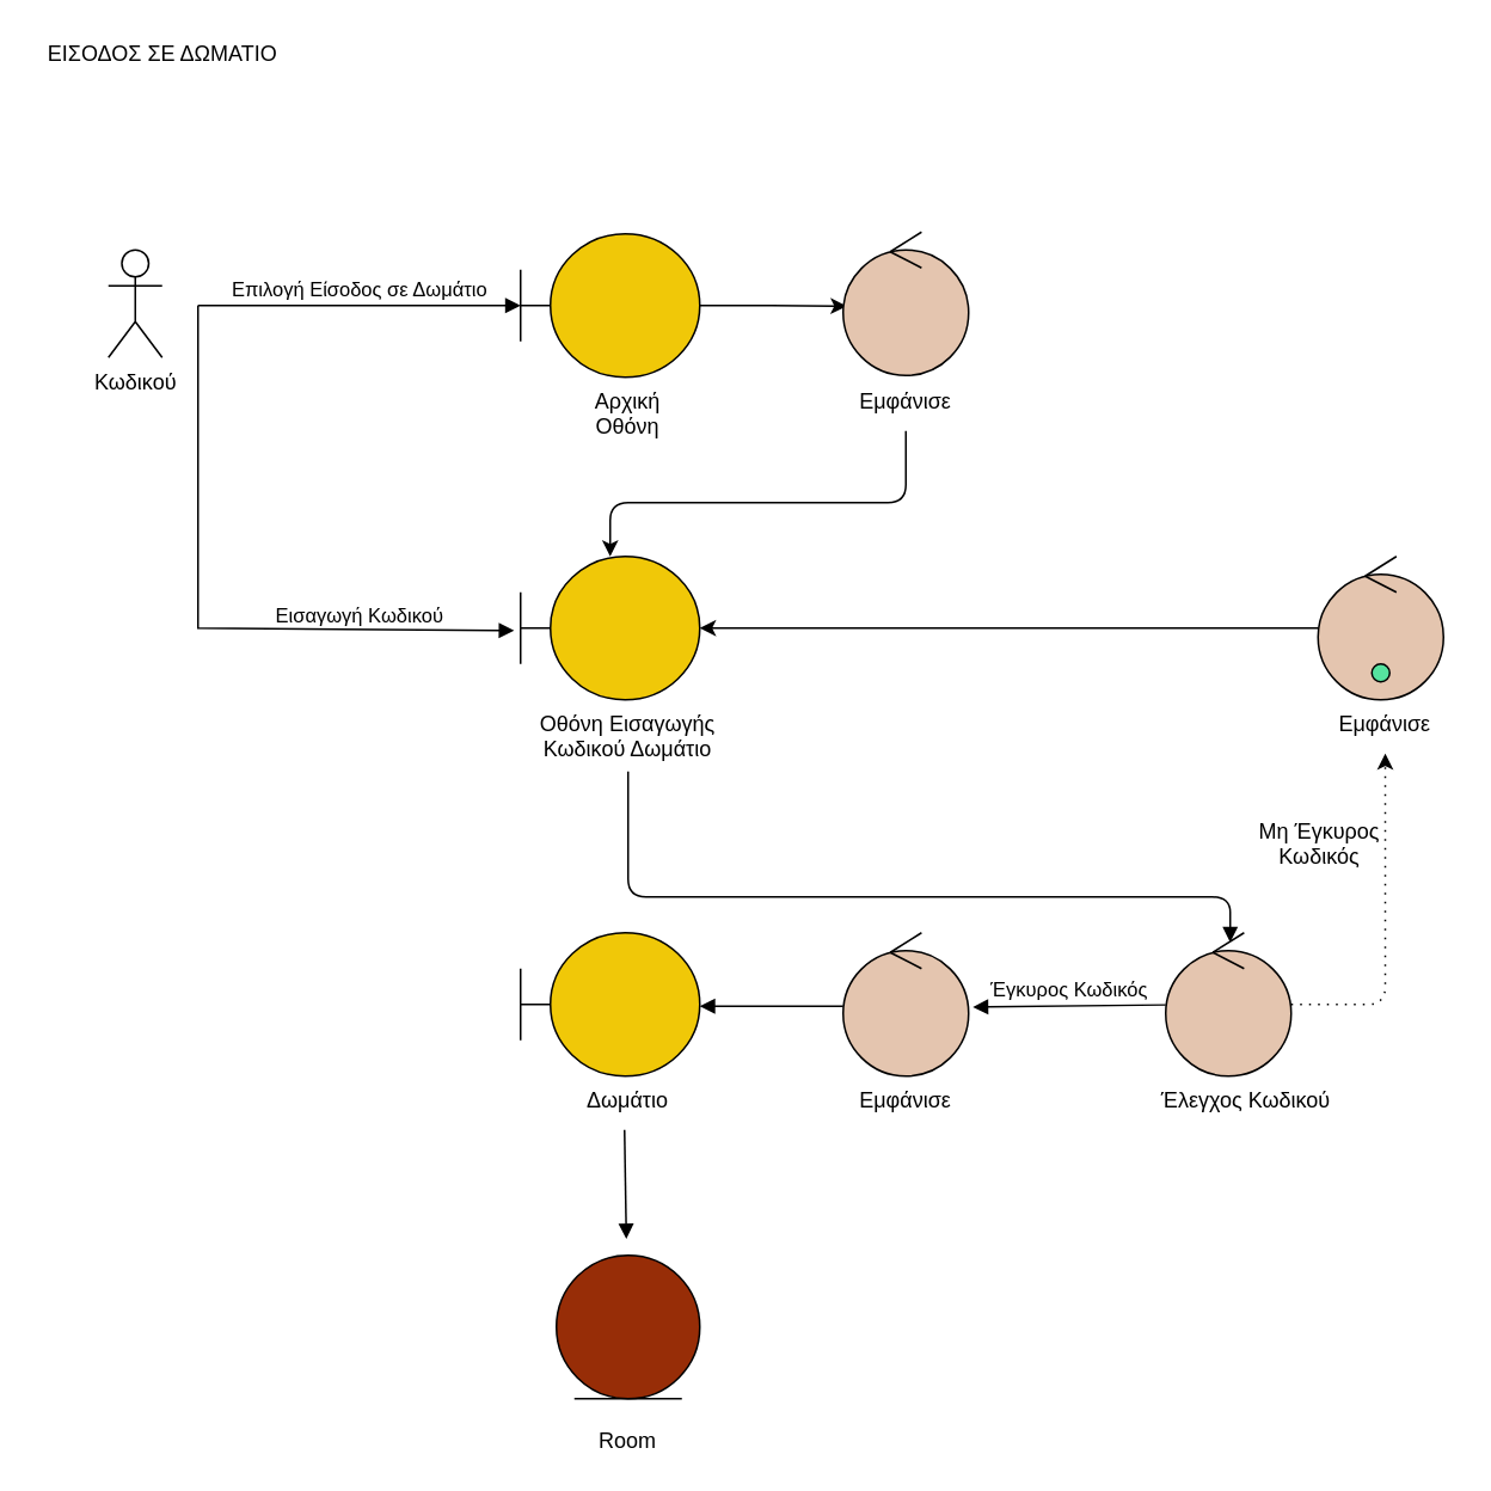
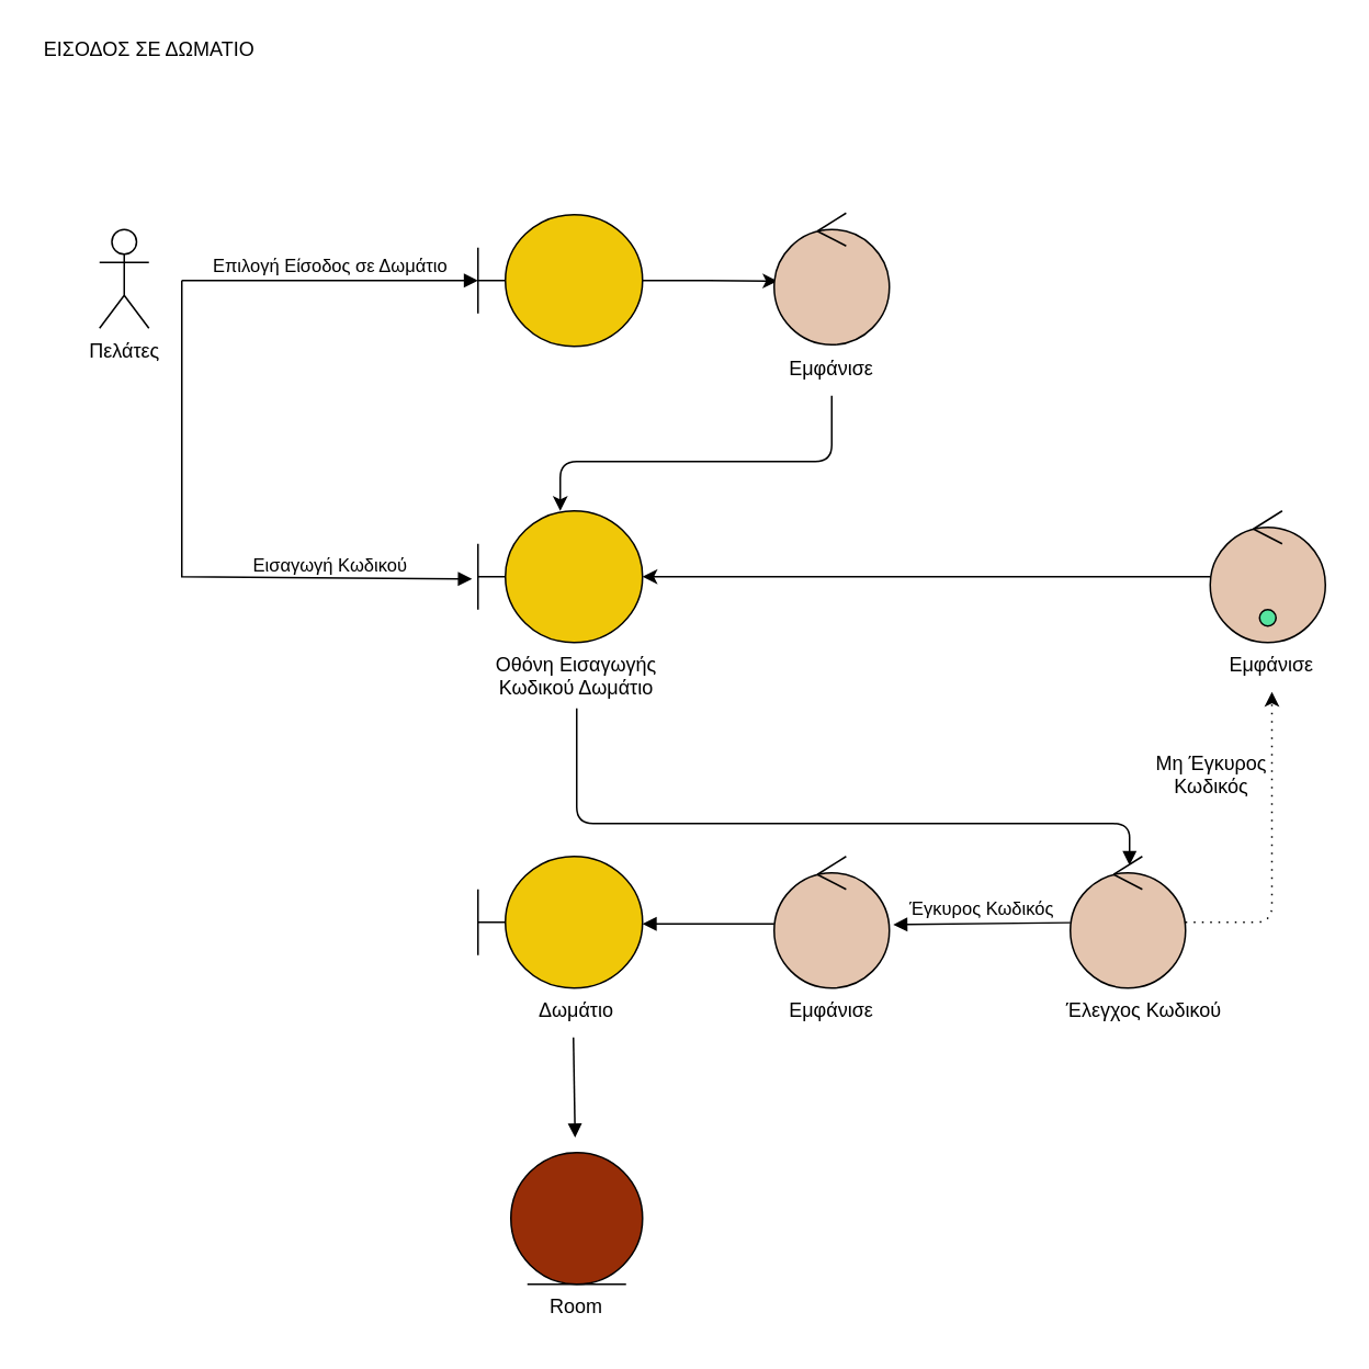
  <mxCell id="0" />
  <mxCell id="1" parent="0" />
- <mxCell id="2" value="Κωδικού" style="shape=umlActor;verticalLabelPosition=bottom;verticalAlign=top;html=1;" parent="1" vertex="1"><mxGeometry x="60" y="139" width="30" height="60" as="geometry" /></mxCell>
+ <mxCell id="2" value="Πελάτες" style="shape=umlActor;verticalLabelPosition=bottom;verticalAlign=top;html=1;" parent="1" vertex="1"><mxGeometry x="60" y="139" width="30" height="60" as="geometry" /></mxCell>
  <mxCell id="3" value="ΕΙΣΟΔΟΣ ΣΕ ΔΩΜΑΤΙΟ" style="text;html=1;align=center;verticalAlign=middle;resizable=0;points=[];autosize=1;strokeColor=none;fillColor=none;" parent="1" vertex="1"><mxGeometry x="20" y="20" width="140" height="20" as="geometry" /></mxCell>
  <mxCell id="4" value="" style="shape=umlBoundary;whiteSpace=wrap;html=1;fillColor=#F0C808;" parent="1" vertex="1"><mxGeometry x="290" y="310" width="100" height="80" as="geometry" /></mxCell>
  <mxCell id="5" value="Επιλογή Είσοδος σε Δωμάτιο" style="html=1;verticalAlign=bottom;endArrow=block;rounded=0;" parent="1" target="7" edge="1"><mxGeometry width="80" relative="1" as="geometry"><mxPoint x="110" y="170" as="sourcePoint" /><mxPoint x="340" y="170" as="targetPoint" /></mxGeometry></mxCell>
  <mxCell id="6" style="edgeStyle=orthogonalEdgeStyle;rounded=0;orthogonalLoop=1;jettySize=auto;html=1;entryX=0.029;entryY=0.517;entryDx=0;entryDy=0;entryPerimeter=0;" parent="1" source="7" target="9" edge="1"><mxGeometry relative="1" as="geometry" /></mxCell>
  <mxCell id="7" value="" style="shape=umlBoundary;whiteSpace=wrap;html=1;fillColor=#F0C808;" parent="1" vertex="1"><mxGeometry x="290" y="130" width="100" height="80" as="geometry" /></mxCell>
  <mxCell id="8" style="edgeStyle=orthogonalEdgeStyle;rounded=1;orthogonalLoop=1;jettySize=auto;html=1;exitX=0.5;exitY=1;exitDx=0;exitDy=0;" parent="1" source="22" target="4" edge="1"><mxGeometry relative="1" as="geometry"><Array as="points"><mxPoint x="505" y="280" /><mxPoint x="340" y="280" /></Array></mxGeometry></mxCell>
  <mxCell id="9" value="" style="ellipse;shape=umlControl;whiteSpace=wrap;html=1;fillColor=#E4C5AF;" parent="1" vertex="1"><mxGeometry x="470" y="129" width="70" height="80" as="geometry" /></mxCell>
  <mxCell id="10" value="Εισαγωγή Κωδικού" style="html=1;verticalAlign=bottom;endArrow=block;rounded=0;entryX=-0.036;entryY=0.517;entryDx=0;entryDy=0;entryPerimeter=0;" parent="1" target="4" edge="1"><mxGeometry x="0.515" y="-1" width="80" relative="1" as="geometry"><mxPoint x="110" y="170" as="sourcePoint" /><mxPoint x="440" y="200" as="targetPoint" /><Array as="points"><mxPoint x="110" y="350" /></Array><mxPoint as="offset" /></mxGeometry></mxCell>
  <mxCell id="11" style="edgeStyle=orthogonalEdgeStyle;rounded=1;orthogonalLoop=1;jettySize=auto;html=1;fillColor=#a20025;strokeColor=#000000;dashed=1;dashPattern=1 4;" parent="1" source="12" target="29" edge="1"><mxGeometry relative="1" as="geometry"><mxPoint x="775" y="420" as="targetPoint" /></mxGeometry></mxCell>
  <mxCell id="12" value="" style="ellipse;shape=umlControl;whiteSpace=wrap;html=1;fillColor=#E4C5AF;" parent="1" vertex="1"><mxGeometry x="650" y="520" width="70" height="80" as="geometry" /></mxCell>
  <mxCell id="13" value="" style="html=1;verticalAlign=bottom;endArrow=block;rounded=1;exitX=0.5;exitY=1;exitDx=0;exitDy=0;entryX=0.514;entryY=0.067;entryDx=0;entryDy=0;entryPerimeter=0;edgeStyle=orthogonalEdgeStyle;" parent="1" source="23" target="12" edge="1"><mxGeometry width="80" relative="1" as="geometry"><mxPoint x="360" y="260" as="sourcePoint" /><mxPoint x="440" y="260" as="targetPoint" /><Array as="points"><mxPoint x="350" y="500" /><mxPoint x="686" y="500" /></Array></mxGeometry></mxCell>
  <mxCell id="14" value="" style="ellipse;shape=umlControl;whiteSpace=wrap;html=1;fillColor=#E4C5AF;" parent="1" vertex="1"><mxGeometry x="470" y="520" width="70" height="80" as="geometry" /></mxCell>
  <mxCell id="15" value="Έγκυρος Κωδικός" style="html=1;verticalAlign=bottom;endArrow=block;rounded=0;entryX=1.034;entryY=0.518;entryDx=0;entryDy=0;entryPerimeter=0;" parent="1" source="12" target="14" edge="1"><mxGeometry width="80" relative="1" as="geometry"><mxPoint x="360" y="560" as="sourcePoint" /><mxPoint x="440" y="560" as="targetPoint" /></mxGeometry></mxCell>
  <mxCell id="16" value="" style="shape=umlBoundary;whiteSpace=wrap;html=1;fillColor=#F0C808;" parent="1" vertex="1"><mxGeometry x="290" y="520" width="100" height="80" as="geometry" /></mxCell>
  <mxCell id="17" value="" style="html=1;verticalAlign=bottom;endArrow=block;rounded=0;" parent="1" edge="1"><mxGeometry width="80" relative="1" as="geometry"><mxPoint x="470" y="561" as="sourcePoint" /><mxPoint x="390" y="561" as="targetPoint" /></mxGeometry></mxCell>
  <mxCell id="18" value="" style="html=1;verticalAlign=bottom;endArrow=block;rounded=0;entryX=0.486;entryY=0.048;entryDx=0;entryDy=0;entryPerimeter=0;" parent="1" edge="1"><mxGeometry width="80" relative="1" as="geometry"><mxPoint x="348" y="630" as="sourcePoint" /><mxPoint x="349.02" y="690.84" as="targetPoint" /></mxGeometry></mxCell>
  <mxCell id="19" style="edgeStyle=orthogonalEdgeStyle;rounded=0;orthogonalLoop=1;jettySize=auto;html=1;fillColor=#a20025;strokeColor=#000000;entryX=1;entryY=0.5;entryDx=0;entryDy=0;entryPerimeter=0;" parent="1" source="20" target="4" edge="1"><mxGeometry relative="1" as="geometry"><mxPoint x="400" y="350" as="targetPoint" /></mxGeometry></mxCell>
  <mxCell id="20" value="" style="ellipse;shape=umlControl;whiteSpace=wrap;html=1;fillColor=#E4C5AF;strokeColor=#000000;fontColor=#ffffff;" parent="1" vertex="1"><mxGeometry x="735" y="310" width="70" height="80" as="geometry" /></mxCell>
- <mxCell id="21" value="&lt;meta charset=&quot;utf-8&quot;&gt;&lt;span style=&quot;font-family: helvetica; font-size: 12px; font-style: normal; font-weight: 400; letter-spacing: normal; text-indent: 0px; text-transform: none; word-spacing: 0px; display: inline; float: none;&quot;&gt;Αρχική&lt;/span&gt;&lt;br style=&quot;font-family: helvetica; font-size: 12px; font-style: normal; font-weight: 400; letter-spacing: normal; text-indent: 0px; text-transform: none; word-spacing: 0px;&quot;&gt;&lt;span style=&quot;font-family: helvetica; font-size: 12px; font-style: normal; font-weight: 400; letter-spacing: normal; text-indent: 0px; text-transform: none; word-spacing: 0px; display: inline; float: none;&quot;&gt;Οθόνη&lt;/span&gt;" style="text;whiteSpace=wrap;html=1;align=center;labelBackgroundColor=none;fontColor=default;" parent="1" vertex="1"><mxGeometry x="315" y="210" width="70" height="40" as="geometry" /></mxCell>
  <mxCell id="22" value="&lt;meta charset=&quot;utf-8&quot;&gt;&lt;span style=&quot;font-family: helvetica; font-size: 12px; font-style: normal; font-weight: 400; letter-spacing: normal; text-indent: 0px; text-transform: none; word-spacing: 0px; display: inline; float: none;&quot;&gt;Εμφάνισε&lt;/span&gt;" style="text;whiteSpace=wrap;html=1;align=center;labelBackgroundColor=none;fontColor=default;" parent="1" vertex="1"><mxGeometry x="465" y="210" width="80" height="30" as="geometry" /></mxCell>
  <mxCell id="23" value="&lt;span style=&quot;font-family: helvetica; font-size: 12px; font-style: normal; font-weight: 400; letter-spacing: normal; text-indent: 0px; text-transform: none; word-spacing: 0px; display: inline; float: none;&quot;&gt;Οθόνη Εισαγωγής &lt;br&gt;Κωδικού Δωμάτιο&lt;/span&gt;" style="text;whiteSpace=wrap;html=1;align=center;labelBackgroundColor=none;fontColor=default;" parent="1" vertex="1"><mxGeometry x="230" y="390" width="240" height="40" as="geometry" /></mxCell>
  <mxCell id="24" value="&lt;span style=&quot;font-family: &amp;quot;helvetica&amp;quot; ; font-size: 12px ; font-style: normal ; font-weight: 400 ; letter-spacing: normal ; text-indent: 0px ; text-transform: none ; word-spacing: 0px ; display: inline ; float: none&quot;&gt;Μη&amp;nbsp;&lt;/span&gt;&lt;span style=&quot;font-family: &amp;quot;helvetica&amp;quot; ; font-size: 12px ; font-style: normal ; font-weight: 400 ; letter-spacing: normal ; text-indent: 0px ; text-transform: none ; word-spacing: 0px ; display: inline ; float: none&quot;&gt;Έγκυρος&lt;/span&gt;&lt;br style=&quot;font-family: &amp;quot;helvetica&amp;quot; ; font-size: 12px ; font-style: normal ; font-weight: 400 ; letter-spacing: normal ; text-indent: 0px ; text-transform: none ; word-spacing: 0px&quot;&gt;&lt;span style=&quot;font-family: &amp;quot;helvetica&amp;quot; ; font-size: 12px ; font-style: normal ; font-weight: 400 ; letter-spacing: normal ; text-indent: 0px ; text-transform: none ; word-spacing: 0px ; display: inline ; float: none&quot;&gt;Κωδικός&lt;/span&gt;" style="text;whiteSpace=wrap;html=1;fontColor=default;labelBackgroundColor=none;align=center;" parent="1" vertex="1"><mxGeometry x="696" y="450" width="80" height="40" as="geometry" /></mxCell>
  <mxCell id="25" value="&lt;meta charset=&quot;utf-8&quot;&gt;&lt;span style=&quot;font-family: helvetica; font-size: 12px; font-style: normal; font-weight: 400; letter-spacing: normal; text-indent: 0px; text-transform: none; word-spacing: 0px; display: inline; float: none;&quot;&gt;Δωμάτιο&lt;/span&gt;" style="text;whiteSpace=wrap;html=1;align=center;labelBackgroundColor=none;fontColor=default;" parent="1" vertex="1"><mxGeometry x="315" y="600" width="70" height="30" as="geometry" /></mxCell>
  <mxCell id="26" value="&lt;meta charset=&quot;utf-8&quot;&gt;&lt;span style=&quot;font-family: helvetica; font-size: 12px; font-style: normal; font-weight: 400; letter-spacing: normal; text-indent: 0px; text-transform: none; word-spacing: 0px; display: inline; float: none;&quot;&gt;Εμφάνισε&lt;/span&gt;" style="text;whiteSpace=wrap;html=1;align=center;labelBackgroundColor=none;fontColor=default;" parent="1" vertex="1"><mxGeometry x="465" y="600" width="80" height="30" as="geometry" /></mxCell>
  <mxCell id="27" value="&lt;meta charset=&quot;utf-8&quot;&gt;&lt;span style=&quot;font-family: helvetica; font-size: 12px; font-style: normal; font-weight: 400; letter-spacing: normal; text-indent: 0px; text-transform: none; word-spacing: 0px; display: inline; float: none;&quot;&gt;Έλεγχος Κωδικού&lt;/span&gt;" style="text;whiteSpace=wrap;html=1;align=center;labelBackgroundColor=none;fontColor=default;" parent="1" vertex="1"><mxGeometry x="630" y="600" width="130" height="30" as="geometry" /></mxCell>
- <mxCell id="28" value="&lt;font face=&quot;helvetica&quot;&gt;Room&lt;br&gt;&lt;/font&gt;" style="text;whiteSpace=wrap;html=1;align=center;labelBackgroundColor=none;fontColor=default;" parent="1" vertex="1"><mxGeometry x="310" y="790" width="80" height="30" as="geometry" /></mxCell>
+ <mxCell id="28" value="&lt;font face=&quot;helvetica&quot;&gt;Room&lt;br&gt;&lt;/font&gt;" style="text;whiteSpace=wrap;html=1;align=center;labelBackgroundColor=none;fontColor=default;" parent="1" vertex="1"><mxGeometry x="310" y="780" width="80" height="30" as="geometry" /></mxCell>
  <mxCell id="29" value="&lt;meta charset=&quot;utf-8&quot;&gt;&lt;span style=&quot;font-family: helvetica; font-size: 12px; font-style: normal; font-weight: 400; letter-spacing: normal; text-indent: 0px; text-transform: none; word-spacing: 0px; display: inline; float: none;&quot;&gt;Εμφάνισε&lt;/span&gt;" style="text;whiteSpace=wrap;html=1;align=center;labelBackgroundColor=none;fontColor=default;" parent="1" vertex="1"><mxGeometry x="735" y="390" width="75" height="30" as="geometry" /></mxCell>
  <mxCell id="30" value="" style="ellipse;shape=umlEntity;whiteSpace=wrap;html=1;fillColor=#972D07;" parent="1" vertex="1"><mxGeometry x="310" y="700" width="80" height="80" as="geometry" /></mxCell>
  <mxCell id="31" value="" style="shape=ellipse;fillColor=#56E39F;strokeColor=default;html=1;sketch=0;fontColor=#56E39F;" vertex="1" parent="1"><mxGeometry x="765" y="370" width="10" height="10" as="geometry" /></mxCell>
